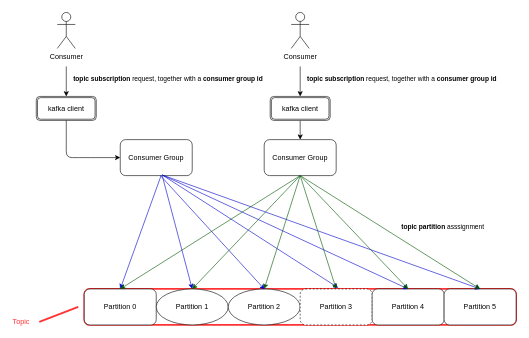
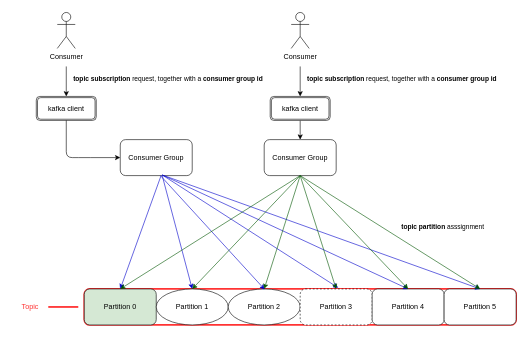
  <mxCell id="0" />
  <mxCell id="1" parent="0" />
  <mxCell id="2" value="" style="rounded=1;whiteSpace=wrap;html=1;strokeWidth=3;strokeColor=#FF3333;" parent="1" vertex="1"><mxGeometry x="140" y="481" width="720" height="60" as="geometry" /></mxCell>
- <mxCell id="3" value="Partition 0" style="rounded=1;whiteSpace=wrap;html=1;" parent="1" vertex="1"><mxGeometry x="140" y="481" width="120" height="60" as="geometry" /></mxCell>
+ <mxCell id="3" value="Partition 0" style="rounded=1;whiteSpace=wrap;html=1;fillColor=#d5e8d4;" parent="1" vertex="1"><mxGeometry x="140" y="481" width="120" height="60" as="geometry" /></mxCell>
  <mxCell id="4" value="&lt;span&gt;Partition 1&lt;/span&gt;" style="ellipse;whiteSpace=wrap;html=1;" parent="1" vertex="1"><mxGeometry x="260" y="481" width="120" height="60" as="geometry" /></mxCell>
  <mxCell id="5" value="&lt;span&gt;Partition 2&lt;/span&gt;" style="ellipse;whiteSpace=wrap;html=1;" parent="1" vertex="1"><mxGeometry x="380" y="481" width="120" height="60" as="geometry" /></mxCell>
  <mxCell id="6" value="&lt;span&gt;Partition 3&lt;/span&gt;" style="rounded=1;whiteSpace=wrap;html=1;dashed=1;" parent="1" vertex="1"><mxGeometry x="500" y="481" width="120" height="60" as="geometry" /></mxCell>
  <mxCell id="7" value="&lt;span&gt;Partition 4&lt;/span&gt;" style="rounded=1;whiteSpace=wrap;html=1;" parent="1" vertex="1"><mxGeometry x="620" y="481" width="120" height="60" as="geometry" /></mxCell>
  <mxCell id="8" value="&lt;span&gt;Partition 5&lt;/span&gt;" style="rounded=1;whiteSpace=wrap;html=1;" parent="1" vertex="1"><mxGeometry x="740" y="481" width="120" height="60" as="geometry" /></mxCell>
  <mxCell id="9" value="" style="endArrow=none;html=1;strokeWidth=3;strokeColor=#FF3333;entryX=1;entryY=0.5;entryDx=0;entryDy=0;" parent="1" target="10" edge="1"><mxGeometry width="50" height="50" relative="1" as="geometry"><mxPoint x="130" y="511" as="sourcePoint" /><mxPoint x="90" y="511" as="targetPoint" /></mxGeometry></mxCell>
- <mxCell id="10" value="&lt;font color=&quot;#ff3333&quot;&gt;Topic&lt;/font&gt;" style="text;html=1;strokeColor=none;fillColor=none;align=center;verticalAlign=middle;whiteSpace=wrap;rounded=0;" parent="1" vertex="1"><mxGeometry x="5" y="521" width="60" height="30" as="geometry" /></mxCell>
+ <mxCell id="10" value="&lt;font color=&quot;#ff3333&quot;&gt;Topic&lt;/font&gt;" style="text;html=1;strokeColor=none;fillColor=none;align=center;verticalAlign=middle;whiteSpace=wrap;rounded=0;" parent="1" vertex="1"><mxGeometry x="20" y="496" width="60" height="30" as="geometry" /></mxCell>
  <mxCell id="11" value="Consumer" style="shape=umlActor;verticalLabelPosition=bottom;verticalAlign=top;html=1;outlineConnect=0;" parent="1" vertex="1"><mxGeometry x="485" y="20" width="30" height="60" as="geometry" /></mxCell>
  <mxCell id="12" value="" style="endArrow=classic;html=1;entryX=0.5;entryY=0;entryDx=0;entryDy=0;" parent="1" edge="1"><mxGeometry width="50" height="50" relative="1" as="geometry"><mxPoint x="500" y="110" as="sourcePoint" /><mxPoint x="500" y="160" as="targetPoint" /><Array as="points" /></mxGeometry></mxCell>
  <mxCell id="13" value="&lt;b&gt;topic subscription&lt;/b&gt;&amp;nbsp;request, together with a &lt;b&gt;consumer group id&lt;/b&gt;&amp;nbsp;" style="edgeLabel;html=1;align=center;verticalAlign=middle;resizable=0;points=[];" parent="12" vertex="1" connectable="0"><mxGeometry x="-0.6" y="3" relative="1" as="geometry"><mxPoint x="167" y="10" as="offset" /></mxGeometry></mxCell>
  <mxCell id="14" value="" style="endArrow=classic;html=1;exitX=0.5;exitY=1;exitDx=0;exitDy=0;entryX=0.5;entryY=0;entryDx=0;entryDy=0;" parent="1" source="20" target="19" edge="1"><mxGeometry width="50" height="50" relative="1" as="geometry"><mxPoint x="590" y="352" as="sourcePoint" /><mxPoint x="640" y="302" as="targetPoint" /></mxGeometry></mxCell>
  <mxCell id="15" value="Consumer" style="shape=umlActor;verticalLabelPosition=bottom;verticalAlign=top;html=1;outlineConnect=0;" parent="1" vertex="1"><mxGeometry x="95" y="20" width="30" height="60" as="geometry" /></mxCell>
  <mxCell id="16" value="kafka client" style="shape=ext;double=1;rounded=1;whiteSpace=wrap;html=1;" parent="1" vertex="1"><mxGeometry x="60" y="160" width="100" height="40" as="geometry" /></mxCell>
  <mxCell id="17" value="" style="endArrow=classic;html=1;entryX=0.5;entryY=0;entryDx=0;entryDy=0;" parent="1" edge="1"><mxGeometry width="50" height="50" relative="1" as="geometry"><mxPoint x="110" y="110" as="sourcePoint" /><mxPoint x="110" y="160" as="targetPoint" /><Array as="points" /></mxGeometry></mxCell>
  <mxCell id="18" value="&lt;b&gt;topic subscription&lt;/b&gt;&amp;nbsp;request, together with a &lt;b&gt;consumer group id&lt;/b&gt;&amp;nbsp;" style="edgeLabel;html=1;align=center;verticalAlign=middle;resizable=0;points=[];" parent="17" vertex="1" connectable="0"><mxGeometry x="-0.6" y="3" relative="1" as="geometry"><mxPoint x="167" y="10" as="offset" /></mxGeometry></mxCell>
  <mxCell id="19" value="Consumer Group" style="rounded=1;whiteSpace=wrap;html=1;" parent="1" vertex="1"><mxGeometry x="440" y="232" width="120" height="60" as="geometry" /></mxCell>
  <mxCell id="20" value="kafka client" style="shape=ext;double=1;rounded=1;whiteSpace=wrap;html=1;" parent="1" vertex="1"><mxGeometry x="450" y="160" width="100" height="40" as="geometry" /></mxCell>
  <mxCell id="21" value="&lt;b&gt;topic partition&amp;nbsp;&lt;/b&gt;asssignment&amp;nbsp;" style="edgeLabel;html=1;align=center;verticalAlign=middle;resizable=0;points=[];" parent="1" vertex="1" connectable="0"><mxGeometry x="740" y="312" as="geometry"><mxPoint x="-2" y="64" as="offset" /></mxGeometry></mxCell>
  <mxCell id="22" value="Consumer Group" style="rounded=1;whiteSpace=wrap;html=1;" vertex="1" parent="1"><mxGeometry x="200" y="232" width="120" height="60" as="geometry" /></mxCell>
  <mxCell id="23" value="" style="endArrow=classic;html=1;entryX=0;entryY=0.5;entryDx=0;entryDy=0;exitX=0.5;exitY=1;exitDx=0;exitDy=0;" edge="1" parent="1" source="16" target="22"><mxGeometry width="50" height="50" relative="1" as="geometry"><mxPoint x="130" y="301" as="sourcePoint" /><mxPoint x="180" y="251" as="targetPoint" /><Array as="points"><mxPoint x="110" y="262" /><mxPoint x="140" y="262" /></Array></mxGeometry></mxCell>
  <mxCell id="24" value="" style="endArrow=classic;html=1;exitX=0.567;exitY=1;exitDx=0;exitDy=0;exitPerimeter=0;entryX=0.5;entryY=0;entryDx=0;entryDy=0;strokeColor=#0000CC;" edge="1" parent="1" source="22" target="3"><mxGeometry width="50" height="50" relative="1" as="geometry"><mxPoint x="210" y="361" as="sourcePoint" /><mxPoint x="260" y="311" as="targetPoint" /></mxGeometry></mxCell>
  <mxCell id="25" value="" style="endArrow=classic;html=1;exitX=0.583;exitY=1;exitDx=0;exitDy=0;exitPerimeter=0;entryX=0.25;entryY=0;entryDx=0;entryDy=0;strokeColor=#0000CC;" edge="1" parent="1" source="22" target="2"><mxGeometry width="50" height="50" relative="1" as="geometry"><mxPoint x="330" y="371" as="sourcePoint" /><mxPoint x="380" y="321" as="targetPoint" /></mxGeometry></mxCell>
  <mxCell id="26" value="" style="endArrow=classic;html=1;exitX=0.558;exitY=1;exitDx=0;exitDy=0;exitPerimeter=0;entryX=0.418;entryY=0.017;entryDx=0;entryDy=0;entryPerimeter=0;strokeColor=#0000CC;" edge="1" parent="1" source="22" target="2"><mxGeometry width="50" height="50" relative="1" as="geometry"><mxPoint x="350" y="361" as="sourcePoint" /><mxPoint x="400" y="311" as="targetPoint" /></mxGeometry></mxCell>
  <mxCell id="27" value="" style="endArrow=classic;html=1;entryX=0.588;entryY=-0.033;entryDx=0;entryDy=0;entryPerimeter=0;strokeColor=#0000CC;" edge="1" parent="1" target="2"><mxGeometry width="50" height="50" relative="1" as="geometry"><mxPoint x="270" y="291" as="sourcePoint" /><mxPoint x="450" y="321" as="targetPoint" /></mxGeometry></mxCell>
  <mxCell id="28" value="" style="endArrow=classic;html=1;entryX=0.5;entryY=0;entryDx=0;entryDy=0;strokeColor=#0000CC;" edge="1" parent="1" target="7"><mxGeometry width="50" height="50" relative="1" as="geometry"><mxPoint x="270" y="291" as="sourcePoint" /><mxPoint x="580" y="371" as="targetPoint" /></mxGeometry></mxCell>
  <mxCell id="29" value="" style="endArrow=classic;html=1;entryX=0.5;entryY=0;entryDx=0;entryDy=0;strokeColor=#0000CC;" edge="1" parent="1" target="8"><mxGeometry width="50" height="50" relative="1" as="geometry"><mxPoint x="270" y="291" as="sourcePoint" /><mxPoint x="640" y="401" as="targetPoint" /></mxGeometry></mxCell>
  <mxCell id="30" value="" style="endArrow=classic;html=1;fontColor=#000099;strokeColor=#005700;exitX=0.5;exitY=1;exitDx=0;exitDy=0;entryX=0.5;entryY=0;entryDx=0;entryDy=0;fillColor=#008a00;" edge="1" parent="1" source="19" target="3"><mxGeometry width="50" height="50" relative="1" as="geometry"><mxPoint x="560" y="391" as="sourcePoint" /><mxPoint x="610" y="341" as="targetPoint" /></mxGeometry></mxCell>
  <mxCell id="31" value="" style="endArrow=classic;html=1;fontColor=#000099;strokeColor=#005700;exitX=0.5;exitY=1;exitDx=0;exitDy=0;entryX=0.5;entryY=0;entryDx=0;entryDy=0;fillColor=#008a00;" edge="1" parent="1" source="19" target="4"><mxGeometry width="50" height="50" relative="1" as="geometry"><mxPoint x="560" y="371" as="sourcePoint" /><mxPoint x="610" y="321" as="targetPoint" /></mxGeometry></mxCell>
  <mxCell id="32" value="" style="endArrow=classic;html=1;fontColor=#000099;strokeColor=#005700;exitX=0.5;exitY=1;exitDx=0;exitDy=0;entryX=0.5;entryY=0;entryDx=0;entryDy=0;fillColor=#008a00;" edge="1" parent="1" source="19" target="5"><mxGeometry width="50" height="50" relative="1" as="geometry"><mxPoint x="510" y="302" as="sourcePoint" /><mxPoint x="330" y="491" as="targetPoint" /></mxGeometry></mxCell>
  <mxCell id="33" value="" style="endArrow=classic;html=1;fontColor=#000099;strokeColor=#005700;exitX=0.5;exitY=1;exitDx=0;exitDy=0;entryX=0.5;entryY=0;entryDx=0;entryDy=0;fillColor=#008a00;" edge="1" parent="1" source="19" target="6"><mxGeometry width="50" height="50" relative="1" as="geometry"><mxPoint x="520" y="312" as="sourcePoint" /><mxPoint x="340" y="501" as="targetPoint" /></mxGeometry></mxCell>
  <mxCell id="34" value="" style="endArrow=classic;html=1;fontColor=#000099;strokeColor=#005700;exitX=0.5;exitY=1;exitDx=0;exitDy=0;fillColor=#008a00;" edge="1" parent="1" source="19"><mxGeometry width="50" height="50" relative="1" as="geometry"><mxPoint x="530" y="322" as="sourcePoint" /><mxPoint x="680" y="481" as="targetPoint" /></mxGeometry></mxCell>
  <mxCell id="35" value="" style="endArrow=classic;html=1;fontColor=#000099;strokeColor=#005700;exitX=0.5;exitY=1;exitDx=0;exitDy=0;fillColor=#008a00;entryX=0.5;entryY=0;entryDx=0;entryDy=0;" edge="1" parent="1" source="19" target="8"><mxGeometry width="50" height="50" relative="1" as="geometry"><mxPoint x="510" y="302" as="sourcePoint" /><mxPoint x="690" y="491" as="targetPoint" /></mxGeometry></mxCell>
